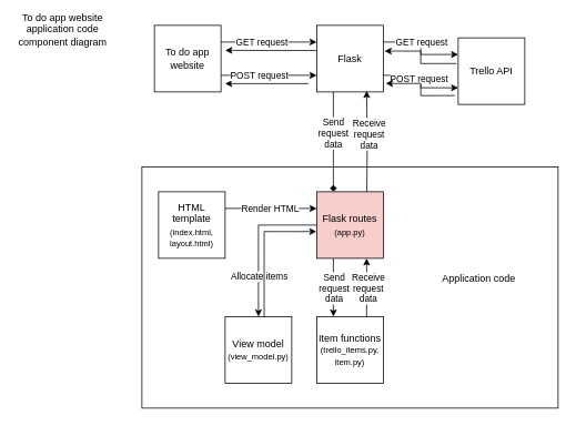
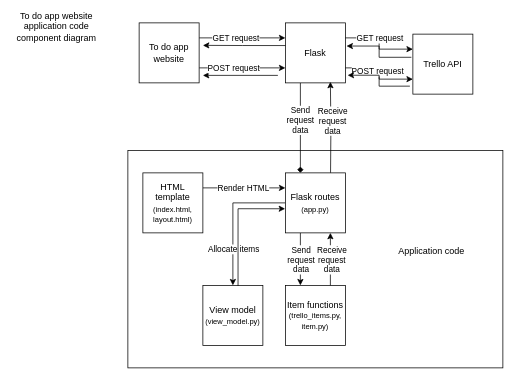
  <mxCell id="0" />
  <mxCell id="1" parent="0" />
  <mxCell id="2" value="" style="rounded=0;whiteSpace=wrap;html=1;" parent="1" vertex="1"><mxGeometry x="170" y="200" width="500" height="290" as="geometry" /></mxCell>
  <mxCell id="3" style="edgeStyle=orthogonalEdgeStyle;rounded=0;orthogonalLoop=1;jettySize=auto;html=1;" parent="1" edge="1"><mxGeometry relative="1" as="geometry"><mxPoint x="270" y="100" as="targetPoint" /><mxPoint x="370" y="100" as="sourcePoint" /></mxGeometry></mxCell>
  <mxCell id="4" style="edgeStyle=orthogonalEdgeStyle;rounded=0;orthogonalLoop=1;jettySize=auto;html=1;exitX=0.25;exitY=1;exitDx=0;exitDy=0;entryX=0.25;entryY=0;entryDx=0;entryDy=0;endArrow=diamond;" parent="1" source="6" target="17" edge="1"><mxGeometry relative="1" as="geometry" /></mxCell>
  <mxCell id="5" value="Send&lt;div&gt;request&lt;/div&gt;&lt;div&gt;data&lt;/div&gt;" style="edgeLabel;html=1;align=center;verticalAlign=middle;resizable=0;points=[];" parent="4" vertex="1" connectable="0"><mxGeometry x="-0.189" y="-1" relative="1" as="geometry"><mxPoint as="offset" /></mxGeometry></mxCell>
  <mxCell id="6" value="Flask" style="whiteSpace=wrap;html=1;aspect=fixed;" parent="1" vertex="1"><mxGeometry x="380" y="30" width="80" height="80" as="geometry" /></mxCell>
  <mxCell id="7" value="Trello API" style="whiteSpace=wrap;html=1;aspect=fixed;" parent="1" vertex="1"><mxGeometry x="550" y="45" width="80" height="80" as="geometry" /></mxCell>
  <mxCell id="8" value="To do app website application code component diagram" style="text;html=1;align=center;verticalAlign=middle;whiteSpace=wrap;rounded=0;" parent="1" vertex="1"><mxGeometry x="20" y="20" width="110" height="30" as="geometry" /></mxCell>
  <mxCell id="9" value="Application code" style="text;html=1;align=center;verticalAlign=middle;whiteSpace=wrap;rounded=0;" parent="1" vertex="1"><mxGeometry x="520" y="320" width="110" height="30" as="geometry" /></mxCell>
  <mxCell id="10" value="View model&lt;div&gt;&lt;font style=&quot;font-size: 10px;&quot;&gt;(view_model.py)&lt;/font&gt;&lt;/div&gt;" style="whiteSpace=wrap;html=1;aspect=fixed;" parent="1" vertex="1"><mxGeometry x="270" y="380" width="80" height="80" as="geometry" /></mxCell>
  <mxCell id="11" style="edgeStyle=orthogonalEdgeStyle;rounded=0;orthogonalLoop=1;jettySize=auto;html=1;exitX=0;exitY=0.5;exitDx=0;exitDy=0;entryX=0.5;entryY=0;entryDx=0;entryDy=0;" parent="1" source="17" target="10" edge="1"><mxGeometry relative="1" as="geometry" /></mxCell>
  <mxCell id="12" value="Allocate items" style="edgeLabel;html=1;align=center;verticalAlign=middle;resizable=0;points=[];" parent="11" vertex="1" connectable="0"><mxGeometry x="-0.084" y="1" relative="1" as="geometry"><mxPoint x="-1" y="49" as="offset" /></mxGeometry></mxCell>
  <mxCell id="13" style="edgeStyle=orthogonalEdgeStyle;rounded=0;orthogonalLoop=1;jettySize=auto;html=1;exitX=0.25;exitY=1;exitDx=0;exitDy=0;entryX=0.25;entryY=0;entryDx=0;entryDy=0;" parent="1" source="17" target="22" edge="1"><mxGeometry relative="1" as="geometry"><mxPoint x="450" y="310" as="sourcePoint" /><mxPoint x="430" y="390" as="targetPoint" /><Array as="points" /></mxGeometry></mxCell>
  <mxCell id="14" value="Send&lt;div&gt;request&lt;/div&gt;&lt;div&gt;data&lt;/div&gt;" style="edgeLabel;html=1;align=center;verticalAlign=middle;resizable=0;points=[];" parent="13" vertex="1" connectable="0"><mxGeometry x="-0.221" relative="1" as="geometry"><mxPoint y="8" as="offset" /></mxGeometry></mxCell>
  <mxCell id="15" style="edgeStyle=orthogonalEdgeStyle;rounded=0;orthogonalLoop=1;jettySize=auto;html=1;exitX=0.128;exitY=0.017;exitDx=0;exitDy=0;exitPerimeter=0;" parent="1" edge="1"><mxGeometry relative="1" as="geometry"><mxPoint x="440" y="108.64" as="targetPoint" /><mxPoint x="440.24" y="230" as="sourcePoint" /></mxGeometry></mxCell>
  <mxCell id="16" value="Receive&lt;div&gt;request&lt;/div&gt;&lt;div&gt;data&lt;/div&gt;" style="edgeLabel;html=1;align=center;verticalAlign=middle;resizable=0;points=[];" parent="15" vertex="1" connectable="0"><mxGeometry x="0.258" y="-2" relative="1" as="geometry"><mxPoint y="6" as="offset" /></mxGeometry></mxCell>
- <mxCell id="17" value="Flask routes &lt;font style=&quot;font-size: 10px;&quot;&gt;(app.py)&lt;/font&gt;" style="whiteSpace=wrap;html=1;aspect=fixed;fillColor=#f8cecc;" parent="1" vertex="1"><mxGeometry x="380" y="230" width="80" height="80" as="geometry" /></mxCell>
+ <mxCell id="17" value="Flask routes &lt;font style=&quot;font-size: 10px;&quot;&gt;(app.py)&lt;/font&gt;" style="whiteSpace=wrap;html=1;aspect=fixed;" parent="1" vertex="1"><mxGeometry x="380" y="230" width="80" height="80" as="geometry" /></mxCell>
  <mxCell id="18" style="edgeStyle=orthogonalEdgeStyle;rounded=0;orthogonalLoop=1;jettySize=auto;html=1;entryX=0;entryY=0.25;entryDx=0;entryDy=0;exitX=1;exitY=0.25;exitDx=0;exitDy=0;" parent="1" source="6" target="7" edge="1"><mxGeometry relative="1" as="geometry" /></mxCell>
  <mxCell id="19" value="GET request" style="edgeLabel;html=1;align=center;verticalAlign=middle;resizable=0;points=[];" parent="18" vertex="1" connectable="0"><mxGeometry x="-0.142" relative="1" as="geometry"><mxPoint as="offset" /></mxGeometry></mxCell>
  <mxCell id="20" style="edgeStyle=orthogonalEdgeStyle;rounded=0;orthogonalLoop=1;jettySize=auto;html=1;entryX=0;entryY=0.75;entryDx=0;entryDy=0;exitX=1;exitY=0.75;exitDx=0;exitDy=0;" parent="1" source="6" target="7" edge="1"><mxGeometry relative="1" as="geometry"><mxPoint x="470" y="80" as="sourcePoint" /></mxGeometry></mxCell>
  <mxCell id="21" value="POST request" style="edgeLabel;html=1;align=center;verticalAlign=middle;resizable=0;points=[];" parent="20" vertex="1" connectable="0"><mxGeometry x="-0.075" y="-3" relative="1" as="geometry"><mxPoint as="offset" /></mxGeometry></mxCell>
  <mxCell id="22" value="Item functions&lt;div&gt;&lt;font style=&quot;font-size: 10px;&quot;&gt;(trello_items.py,&lt;/font&gt;&lt;/div&gt;&lt;div&gt;&lt;font style=&quot;font-size: 10px;&quot;&gt;item.py)&lt;/font&gt;&lt;/div&gt;" style="whiteSpace=wrap;html=1;aspect=fixed;" parent="1" vertex="1"><mxGeometry x="380" y="380" width="80" height="80" as="geometry" /></mxCell>
  <mxCell id="23" style="edgeStyle=orthogonalEdgeStyle;rounded=0;orthogonalLoop=1;jettySize=auto;html=1;exitX=1;exitY=0.25;exitDx=0;exitDy=0;entryX=0;entryY=0.25;entryDx=0;entryDy=0;" parent="1" source="25" target="17" edge="1"><mxGeometry relative="1" as="geometry" /></mxCell>
  <mxCell id="24" value="Render HTML" style="edgeLabel;html=1;align=center;verticalAlign=middle;resizable=0;points=[];" parent="23" vertex="1" connectable="0"><mxGeometry x="-0.229" relative="1" as="geometry"><mxPoint x="11" as="offset" /></mxGeometry></mxCell>
  <mxCell id="25" value="HTML template&lt;div&gt;&lt;font style=&quot;font-size: 10px;&quot;&gt;(index.html,&lt;/font&gt;&lt;/div&gt;&lt;div&gt;&lt;font style=&quot;font-size: 10px;&quot;&gt;layout.html)&lt;/font&gt;&lt;/div&gt;" style="whiteSpace=wrap;html=1;aspect=fixed;" parent="1" vertex="1"><mxGeometry x="190" y="230" width="80" height="80" as="geometry" /></mxCell>
  <mxCell id="26" style="edgeStyle=orthogonalEdgeStyle;rounded=0;orthogonalLoop=1;jettySize=auto;html=1;exitX=0.586;exitY=0.009;exitDx=0;exitDy=0;entryX=-0.004;entryY=0.598;entryDx=0;entryDy=0;entryPerimeter=0;exitPerimeter=0;" parent="1" source="10" target="17" edge="1"><mxGeometry relative="1" as="geometry" /></mxCell>
  <mxCell id="27" style="edgeStyle=orthogonalEdgeStyle;rounded=0;orthogonalLoop=1;jettySize=auto;html=1;exitX=0.75;exitY=0;exitDx=0;exitDy=0;entryX=0.75;entryY=1;entryDx=0;entryDy=0;" parent="1" source="22" target="17" edge="1"><mxGeometry relative="1" as="geometry" /></mxCell>
  <mxCell id="28" value="Receive&lt;div&gt;request&lt;/div&gt;&lt;div&gt;data&lt;/div&gt;" style="edgeLabel;html=1;align=center;verticalAlign=middle;resizable=0;points=[];" parent="27" vertex="1" connectable="0"><mxGeometry x="0.107" y="-1" relative="1" as="geometry"><mxPoint y="4" as="offset" /></mxGeometry></mxCell>
  <mxCell id="29" style="edgeStyle=orthogonalEdgeStyle;rounded=0;orthogonalLoop=1;jettySize=auto;html=1;exitX=0.5;exitY=1;exitDx=0;exitDy=0;" parent="1" source="8" target="8" edge="1"><mxGeometry relative="1" as="geometry" /></mxCell>
  <mxCell id="30" style="edgeStyle=orthogonalEdgeStyle;rounded=0;orthogonalLoop=1;jettySize=auto;html=1;exitX=1;exitY=0.25;exitDx=0;exitDy=0;entryX=0;entryY=0.25;entryDx=0;entryDy=0;" parent="1" source="34" target="6" edge="1"><mxGeometry relative="1" as="geometry" /></mxCell>
  <mxCell id="31" value="GET request" style="edgeLabel;html=1;align=center;verticalAlign=middle;resizable=0;points=[];" parent="30" vertex="1" connectable="0"><mxGeometry x="-0.173" y="1" relative="1" as="geometry"><mxPoint as="offset" /></mxGeometry></mxCell>
  <mxCell id="32" style="edgeStyle=orthogonalEdgeStyle;rounded=0;orthogonalLoop=1;jettySize=auto;html=1;exitX=1;exitY=0.75;exitDx=0;exitDy=0;entryX=0;entryY=0.75;entryDx=0;entryDy=0;" parent="1" source="34" target="6" edge="1"><mxGeometry relative="1" as="geometry" /></mxCell>
  <mxCell id="33" value="POST request" style="edgeLabel;html=1;align=center;verticalAlign=middle;resizable=0;points=[];" parent="32" vertex="1" connectable="0"><mxGeometry x="-0.215" relative="1" as="geometry"><mxPoint as="offset" /></mxGeometry></mxCell>
  <mxCell id="34" value="To do app website" style="whiteSpace=wrap;html=1;aspect=fixed;" parent="1" vertex="1"><mxGeometry x="185" y="30" width="80" height="80" as="geometry" /></mxCell>
  <mxCell id="35" style="edgeStyle=orthogonalEdgeStyle;rounded=0;orthogonalLoop=1;jettySize=auto;html=1;exitX=0.002;exitY=0.378;exitDx=0;exitDy=0;entryX=1.063;entryY=0.375;entryDx=0;entryDy=0;entryPerimeter=0;exitPerimeter=0;" parent="1" source="6" target="34" edge="1"><mxGeometry relative="1" as="geometry" /></mxCell>
  <mxCell id="36" style="edgeStyle=orthogonalEdgeStyle;rounded=0;orthogonalLoop=1;jettySize=auto;html=1;exitX=-0.025;exitY=0.386;exitDx=0;exitDy=0;entryX=1.019;entryY=0.386;entryDx=0;entryDy=0;entryPerimeter=0;exitPerimeter=0;" parent="1" source="7" target="6" edge="1"><mxGeometry relative="1" as="geometry" /></mxCell>
  <mxCell id="37" style="edgeStyle=orthogonalEdgeStyle;rounded=0;orthogonalLoop=1;jettySize=auto;html=1;exitX=-0.05;exitY=0.867;exitDx=0;exitDy=0;entryX=1.038;entryY=0.873;entryDx=0;entryDy=0;entryPerimeter=0;exitPerimeter=0;" parent="1" source="7" target="6" edge="1"><mxGeometry relative="1" as="geometry" /></mxCell>
